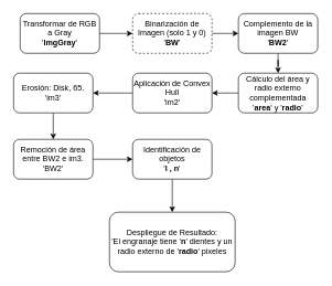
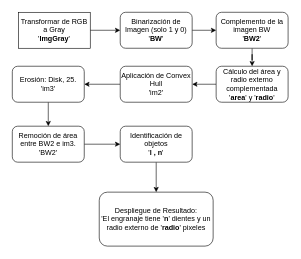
  <mxCell id="0" />
  <mxCell id="1" parent="0" />
  <mxCell id="2" value="" style="edgeStyle=orthogonalEdgeStyle;rounded=0;orthogonalLoop=1;jettySize=auto;html=1;" edge="1" parent="1" source="3" target="5"><mxGeometry relative="1" as="geometry" /></mxCell>
- <mxCell id="3" value="Transformar de RGB a Gray&lt;br&gt;'&lt;b&gt;ImgGray&lt;/b&gt;'" style="whiteSpace=wrap;html=1;rounded=1;glass=0;strokeWidth=1;shadow=0;" vertex="1" parent="1"><mxGeometry x="30" y="20" width="120" height="60" as="geometry" /></mxCell>
+ <mxCell id="3" value="Transformar de RGB a Gray&lt;br&gt;'&lt;b&gt;ImgGray&lt;/b&gt;'" style="whiteSpace=wrap;html=1;glass=0;strokeWidth=1;shadow=0;rounded=0;" vertex="1" parent="1"><mxGeometry x="30" y="20" width="120" height="60" as="geometry" /></mxCell>
  <mxCell id="4" value="" style="edgeStyle=orthogonalEdgeStyle;rounded=0;orthogonalLoop=1;jettySize=auto;html=1;" edge="1" parent="1" source="5" target="7"><mxGeometry relative="1" as="geometry" /></mxCell>
- <mxCell id="5" value="Binarización de Imagen (solo 1 y 0)&lt;br&gt;'&lt;b&gt;BW&lt;/b&gt;'" style="whiteSpace=wrap;html=1;rounded=1;glass=0;strokeWidth=1;shadow=0;dashed=1;" vertex="1" parent="1"><mxGeometry x="200" y="20" width="120" height="60" as="geometry" /></mxCell>
+ <mxCell id="5" value="Binarización de Imagen (solo 1 y 0)&lt;br&gt;'&lt;b&gt;BW&lt;/b&gt;'" style="whiteSpace=wrap;html=1;rounded=1;glass=0;strokeWidth=1;shadow=0;" vertex="1" parent="1"><mxGeometry x="200" y="20" width="120" height="60" as="geometry" /></mxCell>
  <mxCell id="6" value="" style="edgeStyle=orthogonalEdgeStyle;rounded=0;orthogonalLoop=1;jettySize=auto;html=1;" edge="1" parent="1" source="7" target="9"><mxGeometry relative="1" as="geometry" /></mxCell>
  <mxCell id="7" value="Complemento de la imagen BW&lt;br&gt;'&lt;b&gt;BW2&lt;/b&gt;'" style="whiteSpace=wrap;html=1;rounded=1;glass=0;strokeWidth=1;shadow=0;" vertex="1" parent="1"><mxGeometry x="360" y="20" width="120" height="60" as="geometry" /></mxCell>
  <mxCell id="8" value="" style="edgeStyle=orthogonalEdgeStyle;rounded=0;orthogonalLoop=1;jettySize=auto;html=1;" edge="1" parent="1" source="9" target="11"><mxGeometry relative="1" as="geometry" /></mxCell>
  <mxCell id="9" value="Cálculo del área y radio externo complementada&lt;br&gt;'&lt;b&gt;area&lt;/b&gt;' y '&lt;b&gt;radio&lt;/b&gt;'" style="whiteSpace=wrap;html=1;rounded=1;glass=0;strokeWidth=1;shadow=0;" vertex="1" parent="1"><mxGeometry x="360" y="110" width="120" height="60" as="geometry" /></mxCell>
  <mxCell id="10" value="" style="edgeStyle=orthogonalEdgeStyle;rounded=0;orthogonalLoop=1;jettySize=auto;html=1;" edge="1" parent="1" source="11" target="13"><mxGeometry relative="1" as="geometry" /></mxCell>
  <mxCell id="11" value="Aplicación de Convex Hull&lt;br&gt;'im2'" style="whiteSpace=wrap;html=1;rounded=1;glass=0;strokeWidth=1;shadow=0;" vertex="1" parent="1"><mxGeometry x="200" y="110" width="120" height="60" as="geometry" /></mxCell>
  <mxCell id="12" value="" style="edgeStyle=orthogonalEdgeStyle;rounded=0;orthogonalLoop=1;jettySize=auto;html=1;" edge="1" parent="1" source="13" target="15"><mxGeometry relative="1" as="geometry" /></mxCell>
- <mxCell id="13" value="Erosión: Disk, 65.&lt;br&gt;'im3'" style="whiteSpace=wrap;html=1;rounded=1;glass=0;strokeWidth=1;shadow=0;" vertex="1" parent="1"><mxGeometry x="20" y="110" width="120" height="60" as="geometry" /></mxCell>
+ <mxCell id="13" value="Erosión: Disk, 25.&lt;br&gt;'im3'" style="whiteSpace=wrap;html=1;rounded=1;glass=0;strokeWidth=1;shadow=0;" vertex="1" parent="1"><mxGeometry x="20" y="110" width="120" height="60" as="geometry" /></mxCell>
  <mxCell id="14" value="" style="edgeStyle=orthogonalEdgeStyle;rounded=0;orthogonalLoop=1;jettySize=auto;html=1;" edge="1" parent="1" source="15" target="17"><mxGeometry relative="1" as="geometry" /></mxCell>
  <mxCell id="15" value="Remoción de área entre BW2 e im3.&lt;br&gt;'BW2'" style="whiteSpace=wrap;html=1;rounded=1;glass=0;strokeWidth=1;shadow=0;" vertex="1" parent="1"><mxGeometry x="20" y="210" width="120" height="60" as="geometry" /></mxCell>
  <mxCell id="16" value="" style="edgeStyle=orthogonalEdgeStyle;rounded=0;orthogonalLoop=1;jettySize=auto;html=1;" edge="1" parent="1" source="17" target="18"><mxGeometry relative="1" as="geometry" /></mxCell>
  <mxCell id="17" value="Identificación de objetos&lt;br&gt;'&lt;b&gt;l , n&lt;/b&gt;'" style="whiteSpace=wrap;html=1;rounded=1;glass=0;strokeWidth=1;shadow=0;" vertex="1" parent="1"><mxGeometry x="200" y="210" width="120" height="60" as="geometry" /></mxCell>
  <mxCell id="18" value="Despliegue de Resultado:&lt;br&gt;'El engranaje tiene '&lt;b&gt;n&lt;/b&gt;' dientes y un radio externo de '&lt;b&gt;radio&lt;/b&gt;' pixeles" style="whiteSpace=wrap;html=1;rounded=1;glass=0;strokeWidth=1;shadow=0;" vertex="1" parent="1"><mxGeometry x="165" y="320" width="190" height="90" as="geometry" /></mxCell>
